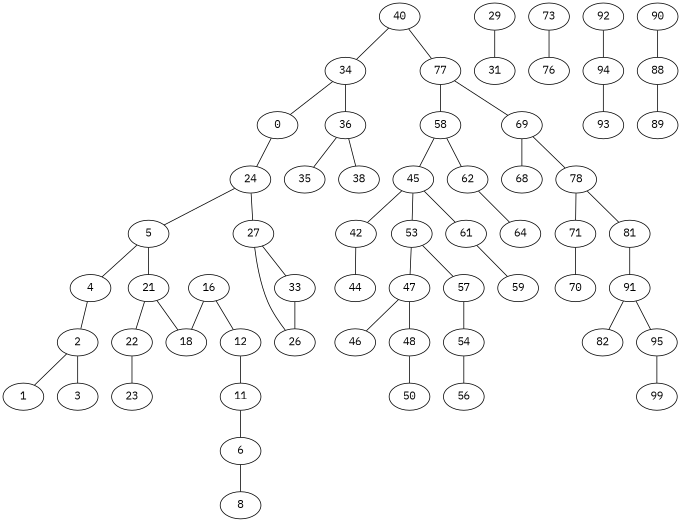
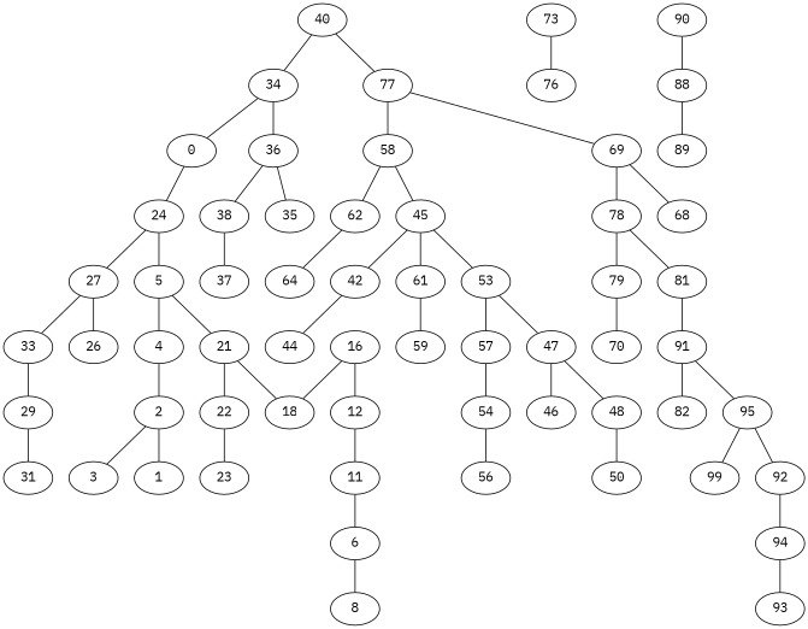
  graph {
    fontname="IBM Plex Mono"
    node [fontname="IBM Plex Mono"]
    edge [fontname="IBM Plex Mono"]
    40
    34
    n3 [label=77]
    0
    36
    58
    69
    24
    35
    38
    5
    27
    4
    21
    26
    33
    2
    22
    18
    1
    3
    16
    12
    23
    11
    6
    8
    29
    31
+   37
    45
    62
    68
    78
    42
    53
    61
    64
    44
    47
    57
    46
    48
    54
    50
    56
    59
-   71
+   71 [label=79]
    81
    70
    91
    73
    76
    82
    95
    92
    99
    90
    88
    n60 [label=89]
    94
    93
    40 -- 34
    40 -- n3
    34 -- 0
    34 -- 36
    n3 -- 58
    n3 -- 69
    0 -- 24
    36 -- 35
    36 -- 38
    58 -- 45
    58 -- 62
    69 -- 68
    69 -- 78
    24 -- 5
    24 -- 27
+   38 -- 37
    5 -- 4
    5 -- 21
    27 -- 26
    27 -- 33
    4 -- 2
    21 -- 22
    21 -- 18
-   33 -- 26
+   33 -- 29
    2 -- 1
    2 -- 3
    22 -- 23
    16 -- 18
    16 -- 12
    12 -- 11
    11 -- 6
    6 -- 8
    29 -- 31
    45 -- 42
    45 -- 53
    45 -- 61
    62 -- 64
    78 -- 71
    78 -- 81
    42 -- 44
    53 -- 47
    53 -- 57
    61 -- 59
    47 -- 46
    47 -- 48
    57 -- 54
    48 -- 50
    54 -- 56
    71 -- 70
    81 -- 91
    91 -- 82
    91 -- 95
    73 -- 76
+   95 -- 92
    95 -- 99
    92 -- 94
    90 -- 88
    88 -- n60
    94 -- 93
  }
